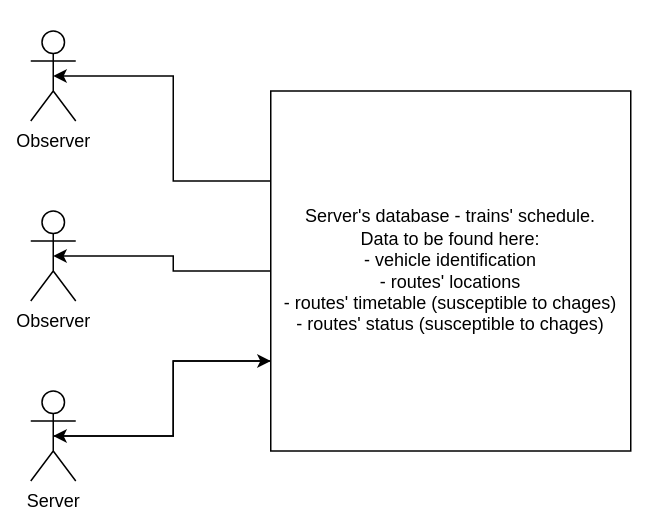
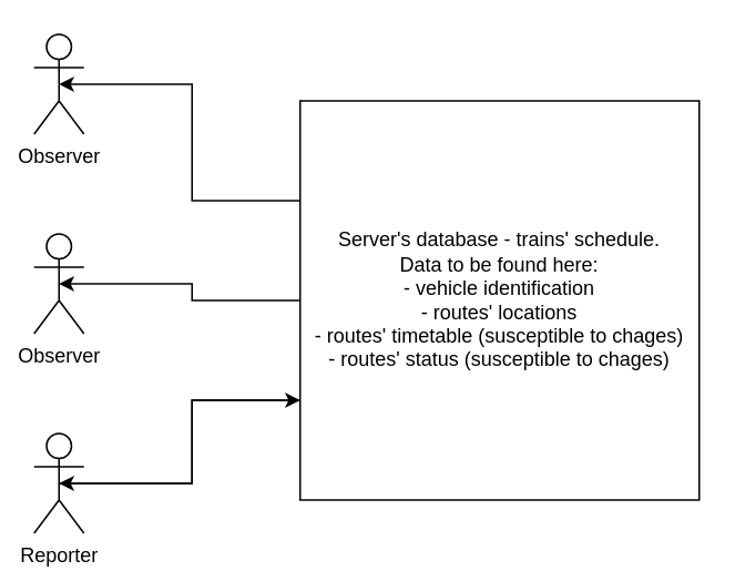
  <mxCell id="0" />
  <mxCell id="1" parent="0" />
  <mxCell id="2" value="Observer&lt;div&gt;&lt;br&gt;&lt;/div&gt;" style="shape=umlActor;verticalLabelPosition=bottom;verticalAlign=top;html=1;outlineConnect=0;" parent="1" vertex="1"><mxGeometry x="20" y="20" width="30" height="60" as="geometry" /></mxCell>
  <mxCell id="3" style="edgeStyle=orthogonalEdgeStyle;rounded=0;orthogonalLoop=1;jettySize=auto;html=1;exitX=0.5;exitY=0.5;exitDx=0;exitDy=0;exitPerimeter=0;entryX=0;entryY=0.75;entryDx=0;entryDy=0;" parent="1" source="4" target="6" edge="1"><mxGeometry relative="1" as="geometry" /></mxCell>
- <mxCell id="4" value="Server" style="shape=umlActor;verticalLabelPosition=bottom;verticalAlign=top;html=1;outlineConnect=0;" parent="1" vertex="1"><mxGeometry x="20" y="260" width="30" height="60" as="geometry" /></mxCell>
+ <mxCell id="4" value="Reporter" style="shape=umlActor;verticalLabelPosition=bottom;verticalAlign=top;html=1;outlineConnect=0;" parent="1" vertex="1"><mxGeometry x="20" y="260" width="30" height="60" as="geometry" /></mxCell>
  <mxCell id="5" value="Observer&lt;div&gt;&lt;br&gt;&lt;/div&gt;" style="shape=umlActor;verticalLabelPosition=bottom;verticalAlign=top;html=1;outlineConnect=0;" parent="1" vertex="1"><mxGeometry x="20" y="140" width="30" height="60" as="geometry" /></mxCell>
  <mxCell id="6" value="Server's database - trains' schedule.&lt;br&gt;&lt;div&gt;Data to be found here:&lt;br&gt;- vehicle identification&lt;/div&gt;&lt;div&gt;- routes' locations&lt;/div&gt;&lt;div&gt;- routes' timetable (susceptible to chages)&lt;/div&gt;&lt;div&gt;- routes' status&amp;nbsp;&lt;span style=&quot;background-color: initial;&quot;&gt;(susceptible to chages)&lt;/span&gt;&lt;/div&gt;" style="whiteSpace=wrap;html=1;aspect=fixed;align=center;" parent="1" vertex="1"><mxGeometry x="180" y="60" width="240" height="240" as="geometry" /></mxCell>
  <mxCell id="7" style="edgeStyle=orthogonalEdgeStyle;rounded=0;orthogonalLoop=1;jettySize=auto;html=1;exitX=0;exitY=0.25;exitDx=0;exitDy=0;entryX=0.5;entryY=0.5;entryDx=0;entryDy=0;entryPerimeter=0;" parent="1" source="6" target="2" edge="1"><mxGeometry relative="1" as="geometry" /></mxCell>
  <mxCell id="8" style="edgeStyle=orthogonalEdgeStyle;rounded=0;orthogonalLoop=1;jettySize=auto;html=1;exitX=0;exitY=0.5;exitDx=0;exitDy=0;entryX=0.5;entryY=0.5;entryDx=0;entryDy=0;entryPerimeter=0;" parent="1" source="6" target="5" edge="1"><mxGeometry relative="1" as="geometry" /></mxCell>
  <mxCell id="9" style="edgeStyle=orthogonalEdgeStyle;rounded=0;orthogonalLoop=1;jettySize=auto;html=1;exitX=0;exitY=0.75;exitDx=0;exitDy=0;entryX=0.5;entryY=0.5;entryDx=0;entryDy=0;entryPerimeter=0;" edge="1" parent="1" source="6" target="4"><mxGeometry relative="1" as="geometry" /></mxCell>
